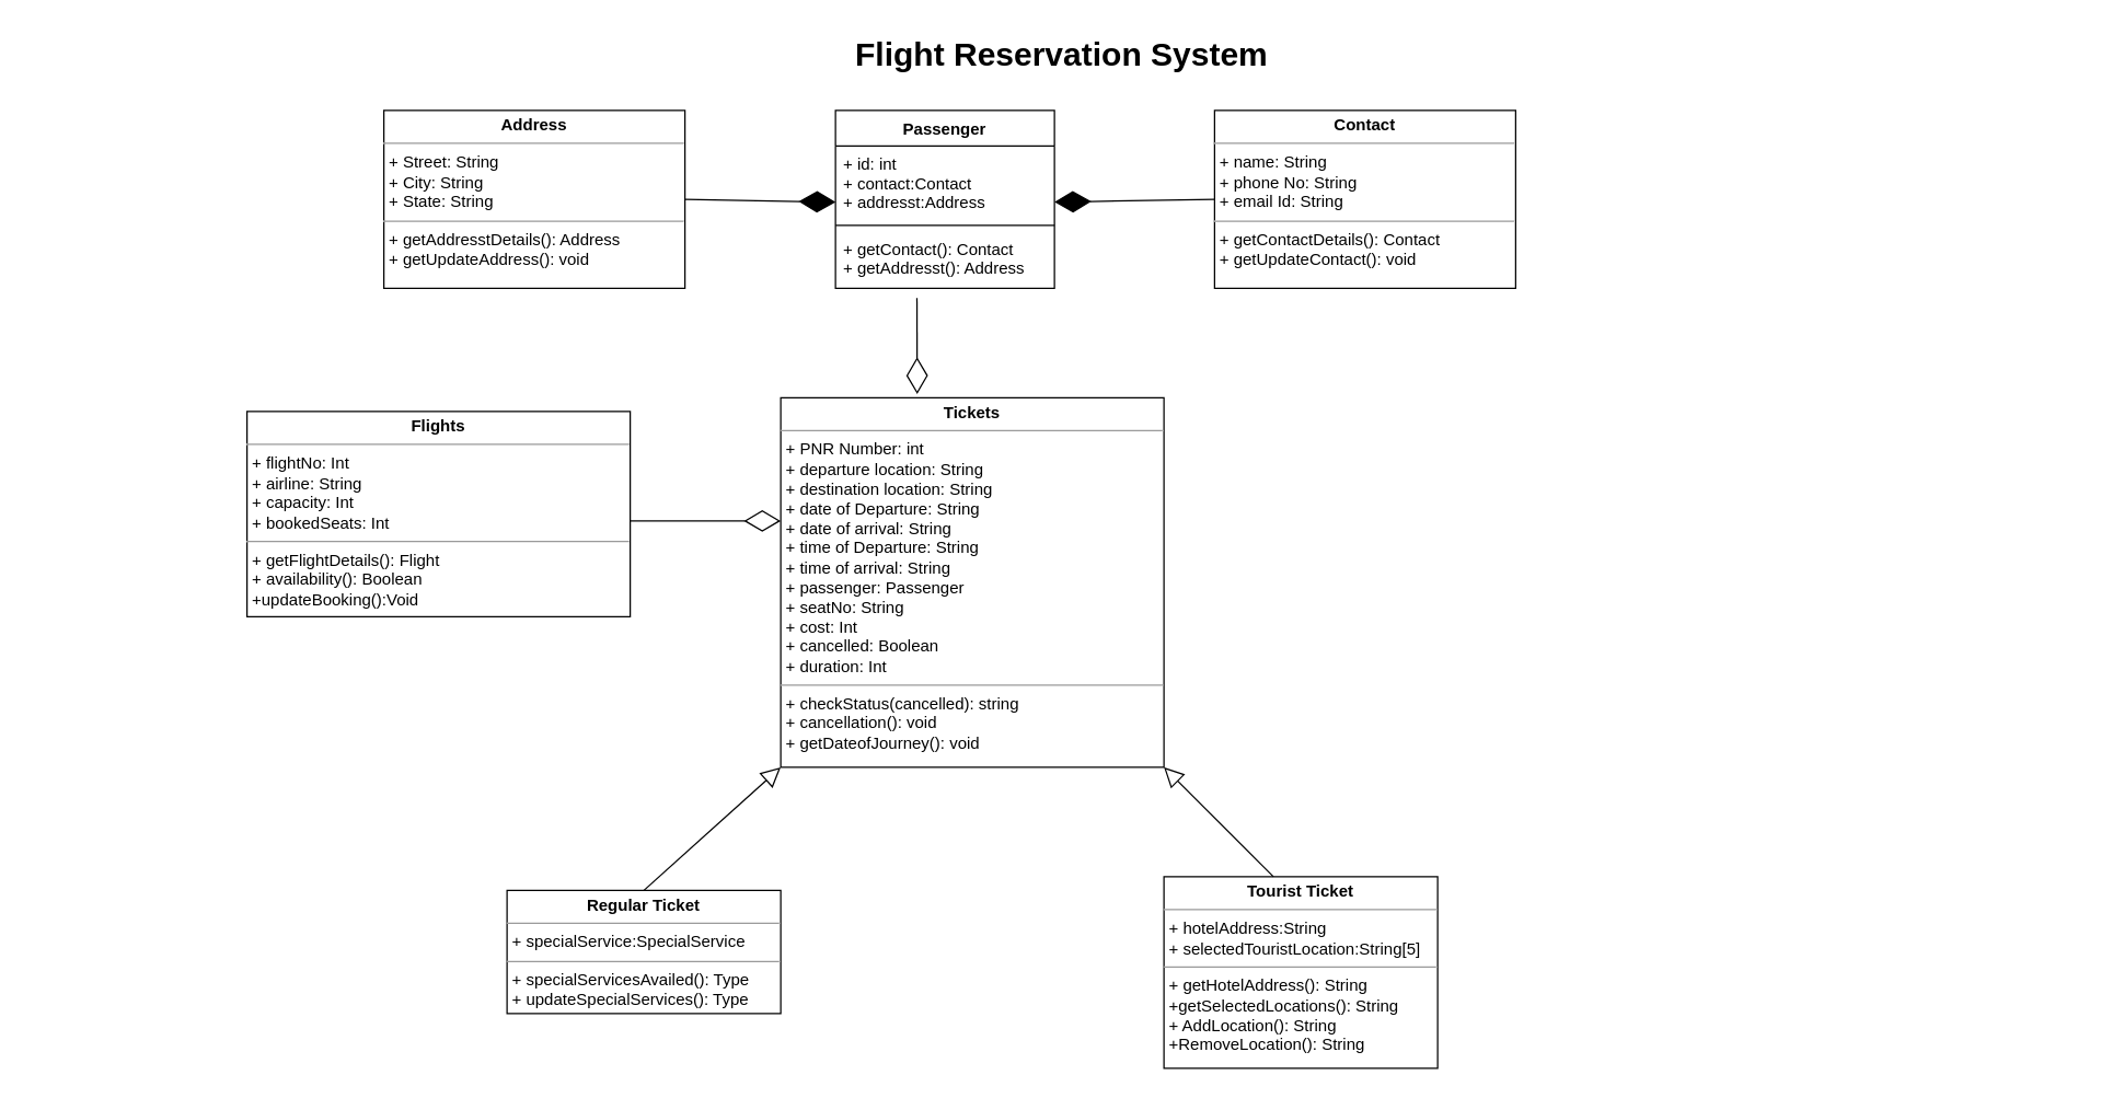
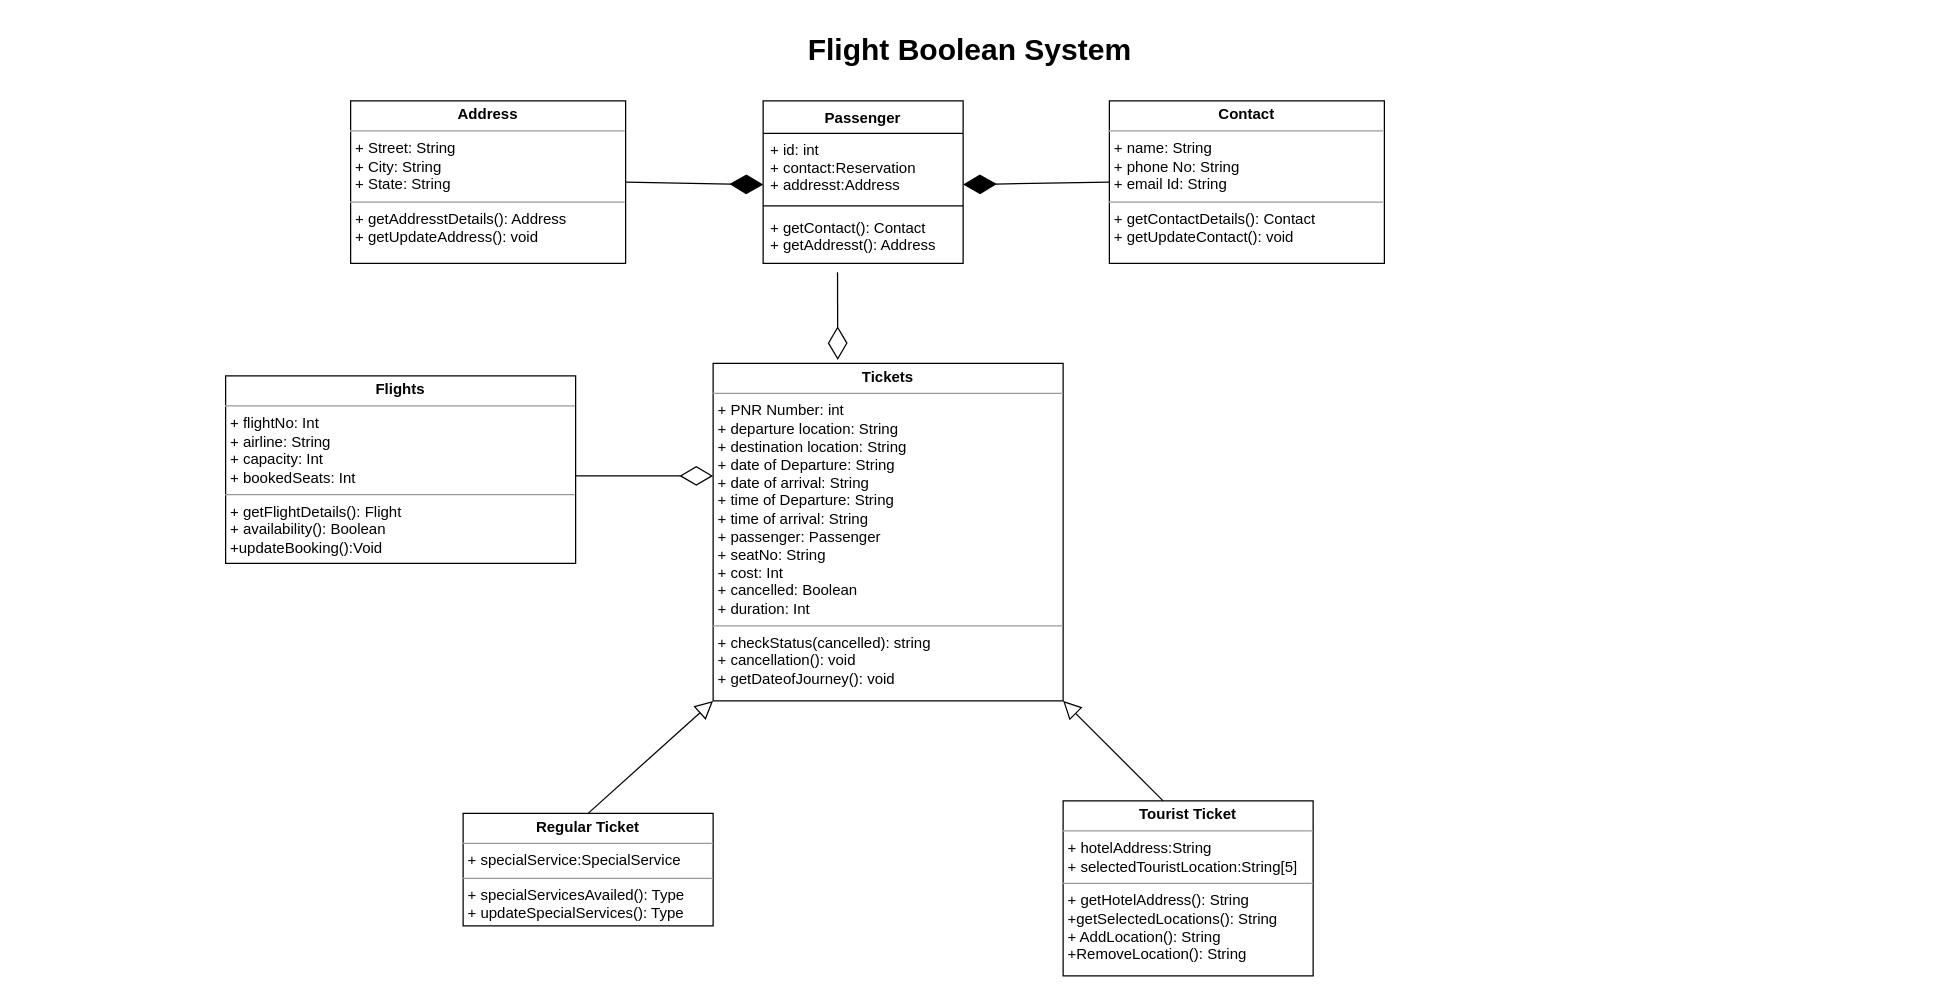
  <mxCell id="0" style=";html=1;" />
  <mxCell id="1" style=";html=1;" parent="0" />
  <mxCell id="2" style="edgeStyle=orthogonalEdgeStyle;rounded=0;html=1;endArrow=circlePlus;endFill=0;jettySize=auto;orthogonalLoop=1;entryX=0.25;entryY=1;" parent="1" edge="1"><mxGeometry relative="1" as="geometry"><Array as="points"><mxPoint x="637" y="645" /><mxPoint x="687" y="645" /></Array><mxPoint x="687" y="615" as="targetPoint" /></mxGeometry></mxCell>
  <mxCell id="3" style="edgeStyle=orthogonalEdgeStyle;rounded=0;html=1;endArrow=circlePlus;endFill=0;jettySize=auto;orthogonalLoop=1;entryX=0.5;entryY=1;" parent="1" edge="1"><mxGeometry relative="1" as="geometry"><Array as="points"><mxPoint x="827" y="645" /><mxPoint x="727" y="645" /></Array><mxPoint x="727" y="615" as="targetPoint" /></mxGeometry></mxCell>
  <mxCell id="4" style="edgeStyle=orthogonalEdgeStyle;rounded=0;html=1;endArrow=circlePlus;endFill=0;jettySize=auto;orthogonalLoop=1;entryX=0.75;entryY=1;" parent="1" edge="1"><mxGeometry relative="1" as="geometry"><Array as="points"><mxPoint x="1027" y="635" /><mxPoint x="767" y="635" /></Array><mxPoint x="767" y="615" as="targetPoint" /></mxGeometry></mxCell>
  <mxCell id="5" style="edgeStyle=none;rounded=0;html=1;dashed=1;endArrow=none;endFill=0;jettySize=auto;orthogonalLoop=1;" parent="1" edge="1"><mxGeometry relative="1" as="geometry"><mxPoint x="1027" y="435" as="targetPoint" /></mxGeometry></mxCell>
  <mxCell id="6" style="edgeStyle=orthogonalEdgeStyle;rounded=0;html=1;endArrow=circlePlus;endFill=0;jettySize=auto;orthogonalLoop=1;" parent="1" edge="1"><mxGeometry relative="1" as="geometry"><Array as="points"><mxPoint x="487" y="765" /><mxPoint x="487" y="765" /></Array><mxPoint x="487" y="625" as="targetPoint" /></mxGeometry></mxCell>
  <mxCell id="7" style="rounded=0;html=1;endArrow=none;endFill=0;jettySize=auto;orthogonalLoop=1;dashed=1;" parent="1" edge="1"><mxGeometry relative="1" as="geometry"><mxPoint x="1010.03" y="735" as="targetPoint" /></mxGeometry></mxCell>
- <mxCell id="8" value="Flight Reservation System" style="text;strokeColor=none;fillColor=none;html=1;fontSize=24;fontStyle=1;verticalAlign=middle;align=center;" parent="1" vertex="1"><mxGeometry x="20" y="20" width="1510" height="40" as="geometry" /></mxCell>
+ <mxCell id="8" value="Flight Boolean System" style="text;strokeColor=none;fillColor=none;html=1;fontSize=24;fontStyle=1;verticalAlign=middle;align=center;" parent="1" vertex="1"><mxGeometry x="20" y="20" width="1510" height="40" as="geometry" /></mxCell>
  <mxCell id="9" value="&lt;p style=&quot;margin: 0px ; margin-top: 4px ; text-align: center&quot;&gt;&lt;b&gt;Contact&lt;/b&gt;&lt;/p&gt;&lt;hr size=&quot;1&quot;&gt;&lt;p style=&quot;margin: 0px ; margin-left: 4px&quot;&gt;+ name: String&lt;br&gt;&lt;/p&gt;&lt;p style=&quot;margin: 0px ; margin-left: 4px&quot;&gt;+ phone No: String&lt;br&gt;&lt;/p&gt;&lt;p style=&quot;margin: 0px ; margin-left: 4px&quot;&gt;+ email Id: String&lt;/p&gt;&lt;hr size=&quot;1&quot;&gt;&lt;p style=&quot;margin: 0px ; margin-left: 4px&quot;&gt;+ getContactDetails(): Contact&lt;/p&gt;&lt;p style=&quot;margin: 0px 0px 0px 4px&quot;&gt;+ getUpdateContact(): void&lt;/p&gt;&lt;p style=&quot;margin: 0px 0px 0px 4px&quot;&gt;&lt;br&gt;&lt;/p&gt;" style="verticalAlign=top;align=left;overflow=fill;fontSize=12;fontFamily=Helvetica;html=1;" vertex="1" parent="1"><mxGeometry x="887" y="80" width="220" height="130" as="geometry" /></mxCell>
  <mxCell id="10" value="&lt;p style=&quot;margin: 0px ; margin-top: 4px ; text-align: center&quot;&gt;&lt;b&gt;Tickets&lt;/b&gt;&lt;/p&gt;&lt;hr size=&quot;1&quot;&gt;&lt;p style=&quot;margin: 0px ; margin-left: 4px&quot;&gt;+ PNR Number: int&lt;br&gt;&lt;/p&gt;&lt;p style=&quot;margin: 0px ; margin-left: 4px&quot;&gt;+ departure location: String&lt;br&gt;&lt;/p&gt;&lt;p style=&quot;margin: 0px ; margin-left: 4px&quot;&gt;+ destination location: String&amp;nbsp;&lt;br&gt;&lt;/p&gt;&lt;p style=&quot;margin: 0px ; margin-left: 4px&quot;&gt;+ date of Departure: String&lt;br&gt;&lt;/p&gt;&lt;p style=&quot;margin: 0px 0px 0px 4px&quot;&gt;+ date of arrival: String&lt;/p&gt;&lt;p style=&quot;margin: 0px ; margin-left: 4px&quot;&gt;+ time of Departure: String&lt;br&gt;&lt;/p&gt;&lt;p style=&quot;margin: 0px ; margin-left: 4px&quot;&gt;+ time of arrival: String&lt;/p&gt;&lt;p style=&quot;margin: 0px 0px 0px 4px&quot;&gt;+ passenger: Passenger&lt;/p&gt;&lt;p style=&quot;margin: 0px 0px 0px 4px&quot;&gt;+ seatNo: String&lt;/p&gt;&lt;p style=&quot;margin: 0px 0px 0px 4px&quot;&gt;&lt;span&gt;+ cost: Int&lt;/span&gt;&lt;br&gt;&lt;/p&gt;&lt;p style=&quot;margin: 0px 0px 0px 4px&quot;&gt;&lt;span&gt;+ cancelled: Boolean&lt;/span&gt;&lt;/p&gt;&lt;p style=&quot;margin: 0px 0px 0px 4px&quot;&gt;+ duration: Int&lt;/p&gt;&lt;hr size=&quot;1&quot;&gt;&lt;p style=&quot;margin: 0px ; margin-left: 4px&quot;&gt;+ checkStatus(cancelled): string&lt;/p&gt;&lt;p style=&quot;margin: 0px 0px 0px 4px&quot;&gt;+ cancellation(): void&lt;/p&gt;&lt;p style=&quot;margin: 0px 0px 0px 4px&quot;&gt;+ getDateofJourney(): void&lt;/p&gt;&lt;p style=&quot;margin: 0px 0px 0px 4px&quot;&gt;&lt;br&gt;&lt;/p&gt;&lt;p style=&quot;margin: 0px 0px 0px 4px&quot;&gt;&lt;br&gt;&lt;/p&gt;" style="verticalAlign=top;align=left;overflow=fill;fontSize=12;fontFamily=Helvetica;html=1;" vertex="1" parent="1"><mxGeometry x="570" y="290" width="280" height="270" as="geometry" /></mxCell>
  <mxCell id="11" value="&lt;p style=&quot;margin: 0px ; margin-top: 4px ; text-align: center&quot;&gt;&lt;b&gt;Flights&lt;/b&gt;&lt;/p&gt;&lt;hr size=&quot;1&quot;&gt;&lt;p style=&quot;margin: 0px ; margin-left: 4px&quot;&gt;+ flightNo: Int&lt;br&gt;&lt;/p&gt;&lt;p style=&quot;margin: 0px ; margin-left: 4px&quot;&gt;+ airline: String&lt;br&gt;&lt;/p&gt;&lt;p style=&quot;margin: 0px ; margin-left: 4px&quot;&gt;+ capacity: Int&lt;br&gt;&lt;/p&gt;&lt;p style=&quot;margin: 0px ; margin-left: 4px&quot;&gt;+ bookedSeats: Int&lt;/p&gt;&lt;hr size=&quot;1&quot;&gt;&lt;p style=&quot;margin: 0px ; margin-left: 4px&quot;&gt;+ getFlightDetails(): Flight&lt;/p&gt;&lt;p style=&quot;margin: 0px 0px 0px 4px&quot;&gt;+ availability(): Boolean&lt;/p&gt;&lt;p style=&quot;margin: 0px 0px 0px 4px&quot;&gt;+updateBooking():Void&lt;/p&gt;&lt;p style=&quot;margin: 0px 0px 0px 4px&quot;&gt;&lt;br&gt;&lt;/p&gt;" style="verticalAlign=top;align=left;overflow=fill;fontSize=12;fontFamily=Helvetica;html=1;" vertex="1" parent="1"><mxGeometry x="180" y="300" width="280" height="150" as="geometry" /></mxCell>
  <mxCell id="12" value="Passenger" style="swimlane;fontStyle=1;align=center;verticalAlign=top;childLayout=stackLayout;horizontal=1;startSize=26;horizontalStack=0;resizeParent=1;resizeParentMax=0;resizeLast=0;collapsible=1;marginBottom=0;" vertex="1" parent="1"><mxGeometry x="610" y="80" width="160" height="130" as="geometry" /></mxCell>
- <mxCell id="13" value="+ id: int&#10;+ contact:Contact&#10;+ addresst:Address" style="text;strokeColor=none;fillColor=none;align=left;verticalAlign=top;spacingLeft=4;spacingRight=4;overflow=hidden;rotatable=0;points=[[0,0.5],[1,0.5]];portConstraint=eastwest;" vertex="1" parent="12"><mxGeometry y="26" width="160" height="54" as="geometry" /></mxCell>
+ <mxCell id="13" value="+ id: int&#10;+ contact:Reservation&#10;+ addresst:Address" style="text;strokeColor=none;fillColor=none;align=left;verticalAlign=top;spacingLeft=4;spacingRight=4;overflow=hidden;rotatable=0;points=[[0,0.5],[1,0.5]];portConstraint=eastwest;" vertex="1" parent="12"><mxGeometry y="26" width="160" height="54" as="geometry" /></mxCell>
  <mxCell id="14" value="" style="line;strokeWidth=1;fillColor=none;align=left;verticalAlign=middle;spacingTop=-1;spacingLeft=3;spacingRight=3;rotatable=0;labelPosition=right;points=[];portConstraint=eastwest;" vertex="1" parent="12"><mxGeometry y="80" width="160" height="8" as="geometry" /></mxCell>
  <mxCell id="15" value="+ getContact(): Contact&#10;+ getAddresst(): Address" style="text;strokeColor=none;fillColor=none;align=left;verticalAlign=top;spacingLeft=4;spacingRight=4;overflow=hidden;rotatable=0;points=[[0,0.5],[1,0.5]];portConstraint=eastwest;" vertex="1" parent="12"><mxGeometry y="88" width="160" height="42" as="geometry" /></mxCell>
  <mxCell id="16" value="&lt;p style=&quot;margin: 0px ; margin-top: 4px ; text-align: center&quot;&gt;&lt;b&gt;Address&lt;/b&gt;&lt;/p&gt;&lt;hr size=&quot;1&quot;&gt;&lt;p style=&quot;margin: 0px ; margin-left: 4px&quot;&gt;+ Street: String&lt;br&gt;&lt;/p&gt;&lt;p style=&quot;margin: 0px ; margin-left: 4px&quot;&gt;+ City: String&lt;br&gt;&lt;/p&gt;&lt;p style=&quot;margin: 0px ; margin-left: 4px&quot;&gt;+ State: String&lt;/p&gt;&lt;hr size=&quot;1&quot;&gt;&lt;p style=&quot;margin: 0px ; margin-left: 4px&quot;&gt;+ getAddresstDetails(): Address&lt;/p&gt;&lt;p style=&quot;margin: 0px 0px 0px 4px&quot;&gt;+ getUpdateAddress(): void&lt;/p&gt;" style="verticalAlign=top;align=left;overflow=fill;fontSize=12;fontFamily=Helvetica;html=1;" vertex="1" parent="1"><mxGeometry x="280" y="80" width="220" height="130" as="geometry" /></mxCell>
  <mxCell id="17" value="" style="endArrow=diamondThin;endFill=1;endSize=24;html=1;exitX=0;exitY=0.5;exitDx=0;exitDy=0;" edge="1" parent="1" source="9"><mxGeometry width="160" relative="1" as="geometry"><mxPoint x="690" y="350" as="sourcePoint" /><mxPoint x="770" y="147" as="targetPoint" /></mxGeometry></mxCell>
  <mxCell id="18" value="" style="endArrow=diamondThin;endFill=1;endSize=24;html=1;exitX=1;exitY=0.5;exitDx=0;exitDy=0;" edge="1" parent="1" source="16"><mxGeometry width="160" relative="1" as="geometry"><mxPoint x="690" y="350" as="sourcePoint" /><mxPoint x="610" y="147" as="targetPoint" /></mxGeometry></mxCell>
  <mxCell id="19" value="&lt;p style=&quot;margin: 0px ; margin-top: 4px ; text-align: center&quot;&gt;&lt;b&gt;Regular Ticket&lt;/b&gt;&lt;/p&gt;&lt;hr size=&quot;1&quot;&gt;&lt;p style=&quot;margin: 0px ; margin-left: 4px&quot;&gt;+ specialService:SpecialService&amp;nbsp;&lt;/p&gt;&lt;hr size=&quot;1&quot;&gt;&lt;p style=&quot;margin: 0px ; margin-left: 4px&quot;&gt;+ specialServicesAvailed(): Type&lt;/p&gt;&lt;p style=&quot;margin: 0px 0px 0px 4px&quot;&gt;+ updateSpecialServices(): Type&lt;/p&gt;&lt;p style=&quot;margin: 0px 0px 0px 4px&quot;&gt;&lt;br&gt;&lt;/p&gt;" style="verticalAlign=top;align=left;overflow=fill;fontSize=12;fontFamily=Helvetica;html=1;" vertex="1" parent="1"><mxGeometry x="370" y="650" width="200" height="90" as="geometry" /></mxCell>
  <mxCell id="20" value="&lt;p style=&quot;margin: 0px ; margin-top: 4px ; text-align: center&quot;&gt;&lt;b&gt;Tourist Ticket&lt;/b&gt;&lt;/p&gt;&lt;hr size=&quot;1&quot;&gt;&lt;p style=&quot;margin: 0px ; margin-left: 4px&quot;&gt;+ hotelAddress:String&lt;/p&gt;&lt;p style=&quot;margin: 0px 0px 0px 4px&quot;&gt;+ selectedTouristLocation:String[5]&lt;/p&gt;&lt;hr size=&quot;1&quot;&gt;&lt;p style=&quot;margin: 0px 0px 0px 4px&quot;&gt;+ getHotelAddress(): String&lt;/p&gt;&lt;p style=&quot;margin: 0px 0px 0px 4px&quot;&gt;+getSelectedLocations(): String&lt;/p&gt;&lt;p style=&quot;margin: 0px ; margin-left: 4px&quot;&gt;+ AddLocation(): String&lt;/p&gt;&lt;p style=&quot;margin: 0px 0px 0px 4px&quot;&gt;+RemoveLocation(): String&lt;/p&gt;" style="verticalAlign=top;align=left;overflow=fill;fontSize=12;fontFamily=Helvetica;html=1;" vertex="1" parent="1"><mxGeometry x="850" y="640" width="200" height="140" as="geometry" /></mxCell>
  <mxCell id="21" value="" style="edgeStyle=none;html=1;endSize=12;endArrow=block;endFill=0;exitX=0.5;exitY=0;exitDx=0;exitDy=0;entryX=0;entryY=1;entryDx=0;entryDy=0;" edge="1" parent="1" source="19" target="10"><mxGeometry width="160" relative="1" as="geometry"><mxPoint x="440" y="612.84" as="sourcePoint" /><mxPoint x="626.24" y="560" as="targetPoint" /></mxGeometry></mxCell>
  <mxCell id="22" value="" style="edgeStyle=none;html=1;endSize=12;endArrow=block;endFill=0;" edge="1" parent="1"><mxGeometry width="160" relative="1" as="geometry"><mxPoint x="930" y="640" as="sourcePoint" /><mxPoint x="850" y="560" as="targetPoint" /></mxGeometry></mxCell>
  <mxCell id="23" value="" style="endArrow=diamondThin;endFill=0;endSize=24;html=1;" edge="1" parent="1"><mxGeometry width="160" relative="1" as="geometry"><mxPoint x="460" y="380" as="sourcePoint" /><mxPoint x="570" y="380" as="targetPoint" /></mxGeometry></mxCell>
  <mxCell id="24" value="" style="endArrow=diamondThin;endFill=0;endSize=24;html=1;exitX=0.372;exitY=1.167;exitDx=0;exitDy=0;exitPerimeter=0;entryX=0.356;entryY=-0.01;entryDx=0;entryDy=0;entryPerimeter=0;" edge="1" parent="1" source="15" target="10"><mxGeometry width="160" relative="1" as="geometry"><mxPoint x="510" y="380" as="sourcePoint" /><mxPoint x="670" y="380" as="targetPoint" /></mxGeometry></mxCell>
